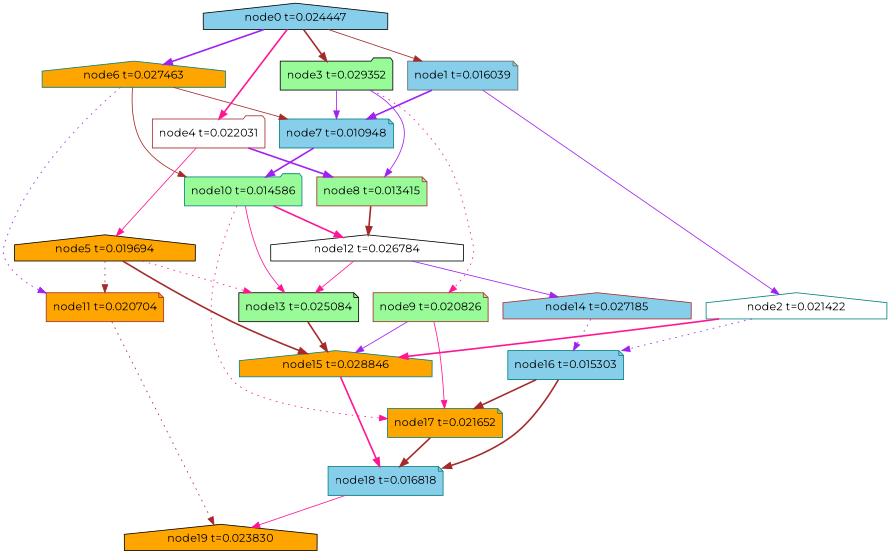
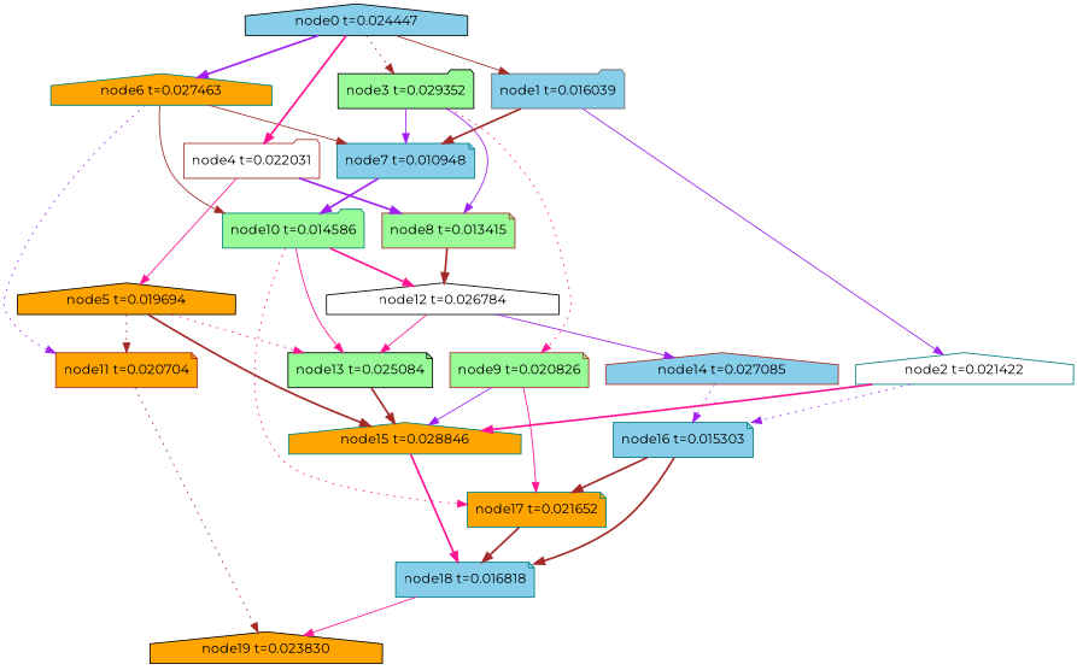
  digraph {
    fontname=Montserrat
    node [color=teal fillcolor=orange fontname=Montserrat shape=note style=filled]
    edge [color=brown fontname=Montserrat style=bold]
    n1 [color=black label="node19 t=0.023830" shape=house]
    n2 [fillcolor=skyblue label="node18 t=0.016818"]
    n3 [label="node17 t=0.021652"]
    n4 [fillcolor=skyblue label="node16 t=0.015303"]
    n5 [label="node15 t=0.028846" shape=house]
-   n6 [color=brown fillcolor=skyblue label="node14 t=0.027185" shape=house]
+   n6 [color=brown fillcolor=skyblue label="node14 t=0.027085" shape=house]
    n7 [color=black fillcolor=palegreen label="node13 t=0.025084"]
    n8 [color=black fillcolor=white label="node12 t=0.026784" shape=house]
    n9 [color=brown label="node11 t=0.020704"]
    n10 [fillcolor=palegreen label="node10 t=0.014586" shape=folder]
    n11 [color=brown fillcolor=palegreen label="node9 t=0.020826"]
    n12 [color=brown fillcolor=palegreen label="node8 t=0.013415"]
    n13 [fillcolor=skyblue label="node7 t=0.010948"]
    n14 [label="node6 t=0.027463" shape=house]
    n15 [color=black label="node5 t=0.019694" shape=house]
    n16 [color=brown fillcolor=white label="node4 t=0.022031" shape=folder]
    n17 [color=black fillcolor=palegreen label="node3 t=0.029352" shape=folder]
    n18 [fillcolor=white label="node2 t=0.021422" shape=house]
-   n19 [color=gray40 fillcolor=skyblue label="node1 t=0.016039"]
+   n19 [color=gray40 fillcolor=skyblue label="node1 t=0.016039" shape=folder]
    n20 [color=black fillcolor=skyblue label="node0 t=0.024447" shape=house]
    n2 -> n1 [color=deeppink style=solid]
    n3 -> n2
    n4 -> n2
    n4 -> n3
    n5 -> n2 [color=deeppink]
    n6 -> n4 [color=purple style=dotted]
    n7 -> n5
    n8 -> n6 [color=purple style=solid]
    n8 -> n7 [color=deeppink style=solid]
    n9 -> n1 [style=dotted]
    n10 -> n3 [color=deeppink style=dotted]
    n10 -> n7 [color=deeppink style=solid]
    n10 -> n8 [color=deeppink]
    n11 -> n3 [color=deeppink style=solid]
    n11 -> n5 [color=purple style=solid]
    n12 -> n8
    n13 -> n10 [color=purple]
    n14 -> n9 [color=purple style=dotted]
    n14 -> n10 [style=solid]
    n14 -> n13 [style=solid]
    n15 -> n5
    n15 -> n7 [color=deeppink style=dotted]
    n15 -> n9 [style=dotted]
    n16 -> n12 [color=purple]
    n16 -> n15 [color=deeppink style=solid]
    n17 -> n11 [color=deeppink style=dotted]
    n17 -> n12 [color=purple style=solid]
    n17 -> n13 [color=purple style=solid]
    n18 -> n4 [color=purple style=dotted]
    n18 -> n5 [color=deeppink]
-   n19 -> n13 [color=purple]
+   n19 -> n13
    n19 -> n18 [color=purple style=solid]
    n20 -> n14 [color=purple]
    n20 -> n16 [color=deeppink]
-   n20 -> n17
+   n20 -> n17 [style=dotted]
    n20 -> n19 [style=solid]
  }
